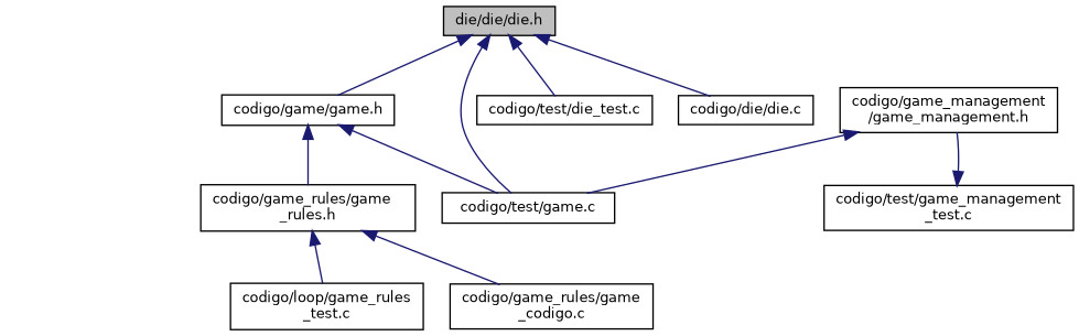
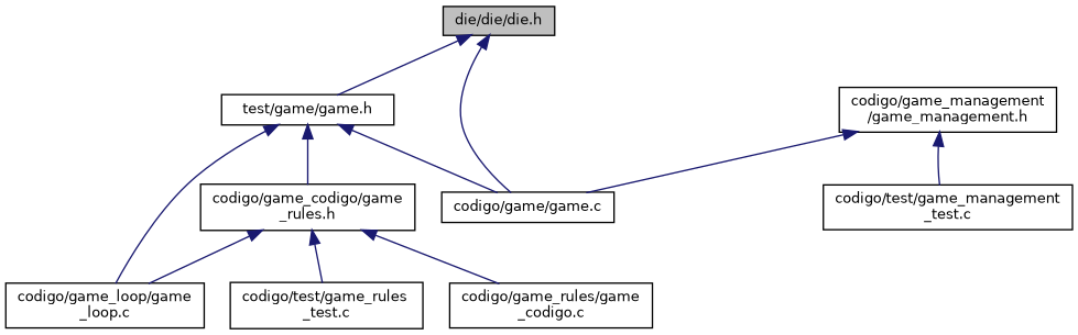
  digraph {
    node [color=black fillcolor=white fontname=Helvetica fontsize=10 shape=record style=filled]
    edge [color=midnightblue dir=back fontname=Helvetica fontsize=10 labelfontname=Helvetica labelfontsize=10 style=solid]
    n1 [fillcolor=grey75 fontcolor=black height=0.2 label="die/die/die.h" width=0.4]
-   n2 [height=0.2 label="codigo/die/die.c" width=0.4]
-   n3 [height=0.2 label="codigo/game/game.h" width=0.4]
-   n4 [height=0.2 label="codigo/test/game.c" width=0.4]
-   n5 [height=0.2 label="codigo/test/die_test.c" width=0.4]
-   n7 [height=0.2 label="codigo/game_rules/game\l_rules.h" width=0.4]
+   n3 [height=0.2 label="test/game/game.h" width=0.4]
+   n4 [height=0.2 label="codigo/game/game.c" width=0.4]
+   n6 [height=0.2 label="codigo/game_loop/game\l_loop.c" width=0.4]
+   n7 [height=0.2 label="codigo/game_codigo/game\l_rules.h" width=0.4]
    n8 [height=0.2 label="codigo/game_management\l/game_management.h" width=0.4]
    n9 [height=0.2 label="codigo/test/game_management\l_test.c" width=0.4]
    n10 [height=0.2 label="codigo/game_rules/game\l_codigo.c" width=0.4]
-   n11 [height=0.2 label="codigo/loop/game_rules\l_test.c" width=0.4]
-   n1 -> n2
+   n11 [height=0.2 label="codigo/test/game_rules\l_test.c" width=0.4]
    n1 -> n3
    n1 -> n4
-   n1 -> n5
    n3 -> n4
+   n3 -> n6
    n3 -> n7
+   n7 -> n6
    n7 -> n10
    n7 -> n11
    n8 -> n4
-   n9 -> n8
+   n8 -> n9
  }
